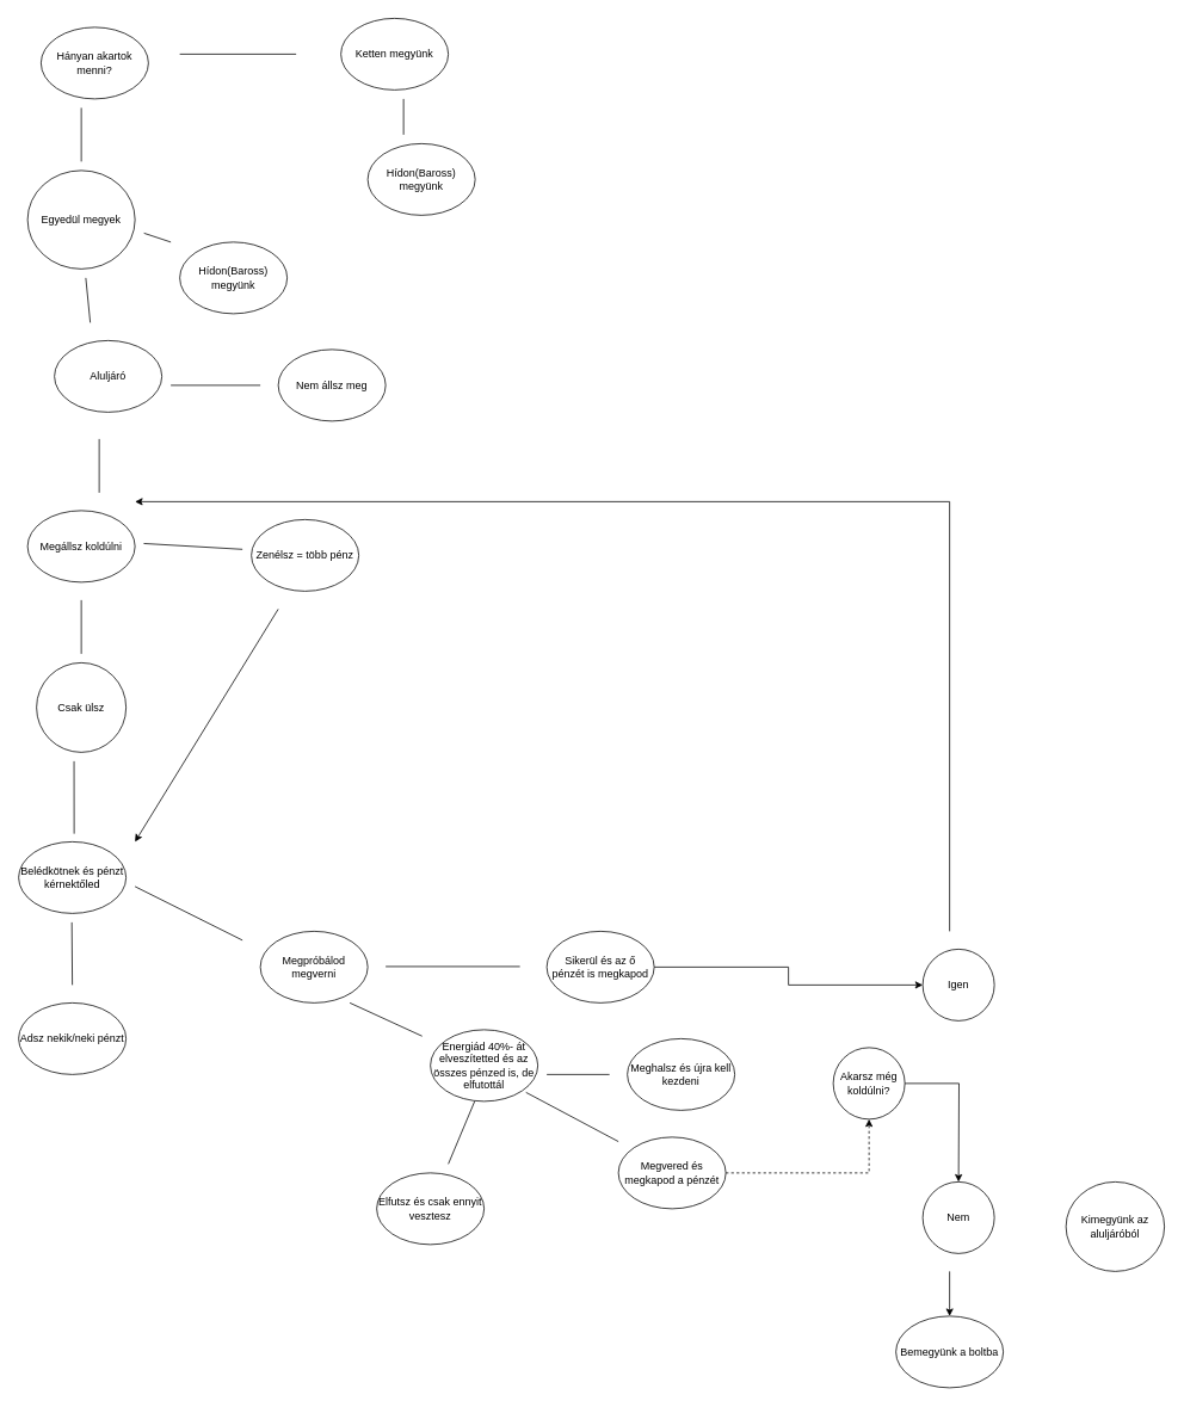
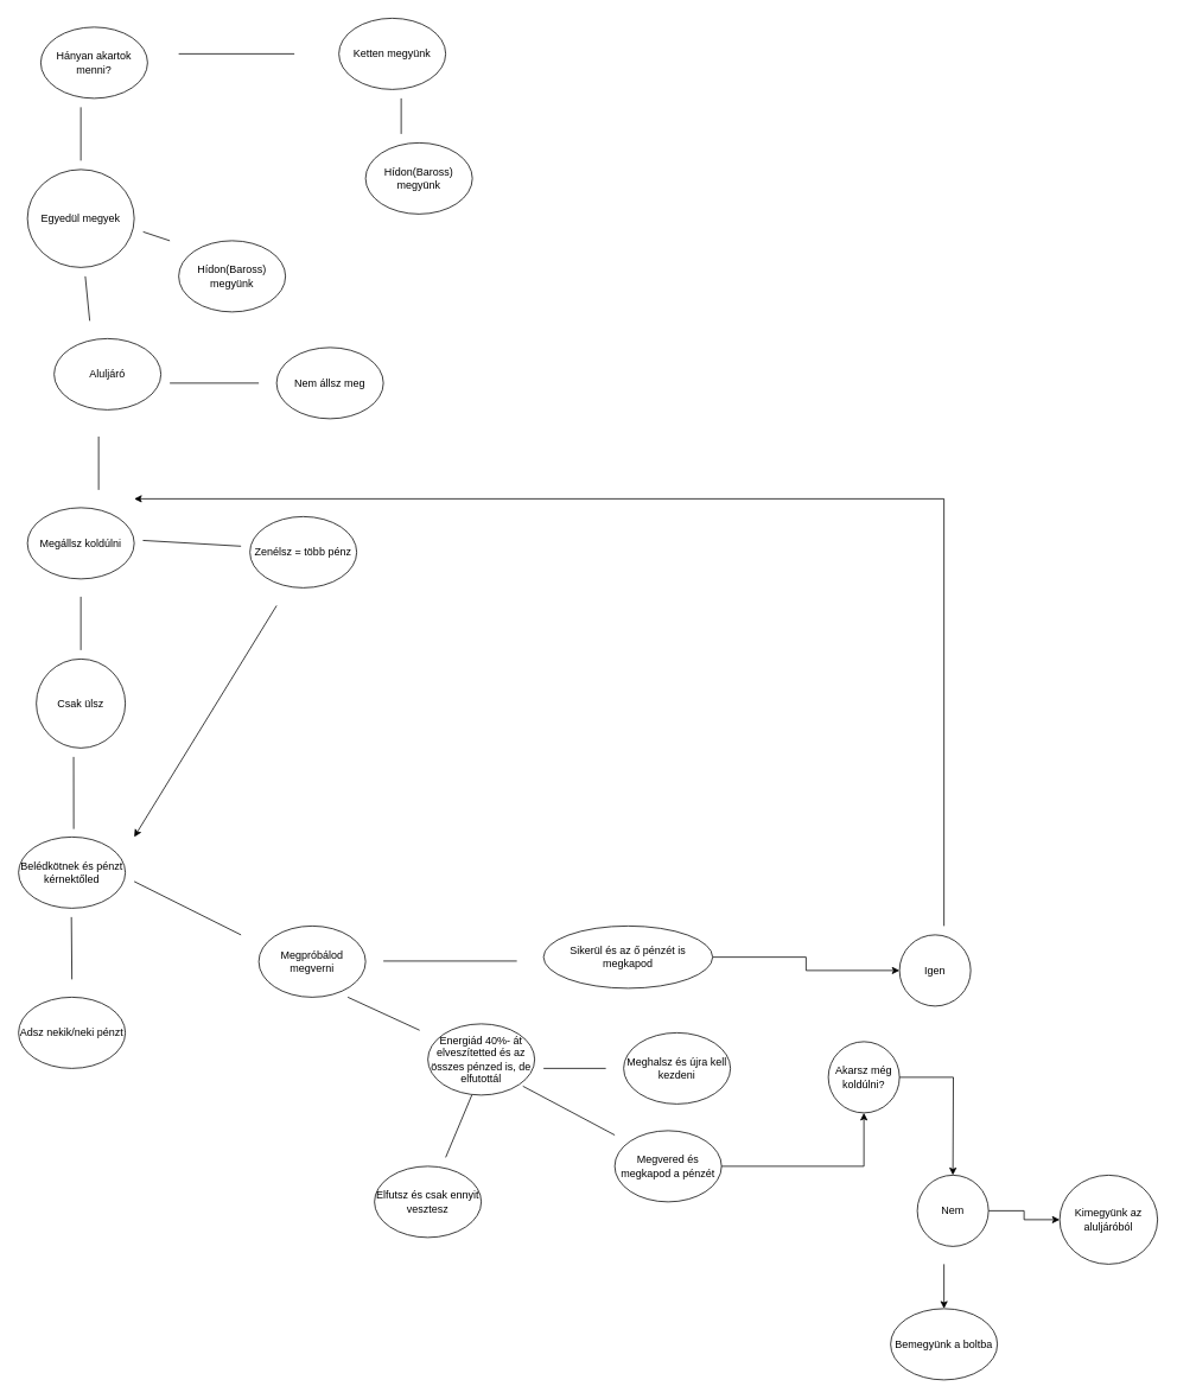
  <mxCell id="0" />
  <mxCell id="1" parent="0" />
  <mxCell id="2" value="Hányan akartok menni?" style="ellipse;whiteSpace=wrap;html=1;" vertex="1" parent="1"><mxGeometry x="45" y="30" width="120" height="80" as="geometry" /></mxCell>
  <mxCell id="3" value="" style="endArrow=none;html=1;rounded=0;" edge="1" parent="1"><mxGeometry width="50" height="50" relative="1" as="geometry"><mxPoint x="90" y="180" as="sourcePoint" /><mxPoint x="90" y="120" as="targetPoint" /></mxGeometry></mxCell>
  <mxCell id="4" value="" style="endArrow=none;html=1;rounded=0;" edge="1" parent="1"><mxGeometry width="50" height="50" relative="1" as="geometry"><mxPoint x="330" y="60" as="sourcePoint" /><mxPoint x="200" y="60" as="targetPoint" /></mxGeometry></mxCell>
  <mxCell id="5" value="Egyedül megyek" style="ellipse;whiteSpace=wrap;html=1;" vertex="1" parent="1"><mxGeometry x="30" y="190" width="120" height="110" as="geometry" /></mxCell>
  <mxCell id="6" value="Ketten megyünk" style="ellipse;whiteSpace=wrap;html=1;" vertex="1" parent="1"><mxGeometry x="380" y="20" width="120" height="80" as="geometry" /></mxCell>
  <mxCell id="7" value="" style="endArrow=none;html=1;rounded=0;" edge="1" parent="1"><mxGeometry width="50" height="50" relative="1" as="geometry"><mxPoint x="190" y="270" as="sourcePoint" /><mxPoint x="160" y="260" as="targetPoint" /></mxGeometry></mxCell>
  <mxCell id="8" value="Aluljáró" style="ellipse;whiteSpace=wrap;html=1;" vertex="1" parent="1"><mxGeometry x="60" y="380" width="120" height="80" as="geometry" /></mxCell>
  <mxCell id="9" value="Hídon(Baross) megyünk" style="ellipse;whiteSpace=wrap;html=1;" vertex="1" parent="1"><mxGeometry x="410" y="160" width="120" height="80" as="geometry" /></mxCell>
  <mxCell id="10" value="" style="endArrow=none;html=1;rounded=0;" edge="1" parent="1"><mxGeometry width="50" height="50" relative="1" as="geometry"><mxPoint x="100" y="360" as="sourcePoint" /><mxPoint x="95" y="310" as="targetPoint" /></mxGeometry></mxCell>
  <mxCell id="11" value="" style="endArrow=none;html=1;rounded=0;" edge="1" parent="1"><mxGeometry width="50" height="50" relative="1" as="geometry"><mxPoint x="190" y="430" as="sourcePoint" /><mxPoint x="290" y="430" as="targetPoint" /></mxGeometry></mxCell>
  <mxCell id="12" value="Megállsz koldúlni" style="ellipse;whiteSpace=wrap;html=1;" vertex="1" parent="1"><mxGeometry x="30" y="570" width="120" height="80" as="geometry" /></mxCell>
  <mxCell id="13" value="Nem állsz meg" style="ellipse;whiteSpace=wrap;html=1;" vertex="1" parent="1"><mxGeometry x="310" y="390" width="120" height="80" as="geometry" /></mxCell>
  <mxCell id="14" value="" style="endArrow=none;html=1;rounded=0;" edge="1" parent="1"><mxGeometry width="50" height="50" relative="1" as="geometry"><mxPoint x="159.77" y="606.76" as="sourcePoint" /><mxPoint x="270.002" y="613.244" as="targetPoint" /><Array as="points" /></mxGeometry></mxCell>
  <mxCell id="15" value="Zenélsz = több pénz" style="ellipse;whiteSpace=wrap;html=1;" vertex="1" parent="1"><mxGeometry x="280" y="580" width="120" height="80" as="geometry" /></mxCell>
  <mxCell id="16" value="Csak ülsz" style="ellipse;whiteSpace=wrap;html=1;aspect=fixed;" vertex="1" parent="1"><mxGeometry x="40" y="740" width="100" height="100" as="geometry" /></mxCell>
  <mxCell id="17" value="" style="endArrow=none;html=1;rounded=0;" edge="1" parent="1"><mxGeometry width="50" height="50" relative="1" as="geometry"><mxPoint x="110" y="550" as="sourcePoint" /><mxPoint x="110" y="490" as="targetPoint" /></mxGeometry></mxCell>
  <mxCell id="18" value="" style="endArrow=none;html=1;rounded=0;" edge="1" parent="1"><mxGeometry width="50" height="50" relative="1" as="geometry"><mxPoint x="450" y="150" as="sourcePoint" /><mxPoint x="450" y="110" as="targetPoint" /></mxGeometry></mxCell>
  <mxCell id="19" value="Hídon(Baross) megyünk" style="ellipse;whiteSpace=wrap;html=1;" vertex="1" parent="1"><mxGeometry x="200" y="270" width="120" height="80" as="geometry" /></mxCell>
  <mxCell id="20" value="" style="endArrow=none;html=1;rounded=0;" edge="1" parent="1"><mxGeometry width="50" height="50" relative="1" as="geometry"><mxPoint x="90" y="730" as="sourcePoint" /><mxPoint x="90" y="670" as="targetPoint" /></mxGeometry></mxCell>
  <mxCell id="21" value="" style="endArrow=none;html=1;rounded=0;" edge="1" parent="1"><mxGeometry width="50" height="50" relative="1" as="geometry"><mxPoint x="81.91" y="850" as="sourcePoint" /><mxPoint x="82" y="931" as="targetPoint" /></mxGeometry></mxCell>
  <mxCell id="22" value="Belédkötnek és pénzt kérnektőled&lt;br&gt;" style="ellipse;whiteSpace=wrap;html=1;" vertex="1" parent="1"><mxGeometry x="20" y="940" width="120" height="80" as="geometry" /></mxCell>
  <mxCell id="23" value="" style="endArrow=none;html=1;rounded=0;" edge="1" parent="1"><mxGeometry width="50" height="50" relative="1" as="geometry"><mxPoint x="79.41" y="1030" as="sourcePoint" /><mxPoint x="80" y="1100" as="targetPoint" /></mxGeometry></mxCell>
  <mxCell id="24" value="" style="endArrow=none;html=1;rounded=0;" edge="1" parent="1"><mxGeometry width="50" height="50" relative="1" as="geometry"><mxPoint x="270" y="1050" as="sourcePoint" /><mxPoint x="150" y="990" as="targetPoint" /></mxGeometry></mxCell>
  <mxCell id="25" value="Adsz nekik/neki pénzt" style="ellipse;whiteSpace=wrap;html=1;" vertex="1" parent="1"><mxGeometry x="20" y="1120" width="120" height="80" as="geometry" /></mxCell>
  <mxCell id="26" value="Megpróbálod megverni" style="ellipse;whiteSpace=wrap;html=1;" vertex="1" parent="1"><mxGeometry x="290" y="1040" width="120" height="80" as="geometry" /></mxCell>
  <mxCell id="27" value="" style="endArrow=none;html=1;rounded=0;" edge="1" parent="1"><mxGeometry width="50" height="50" relative="1" as="geometry"><mxPoint x="390" y="1120" as="sourcePoint" /><mxPoint x="470.741" y="1157.162" as="targetPoint" /></mxGeometry></mxCell>
  <mxCell id="28" value="Energiád 40%- át elveszítetted és az összes pénzed is, de elfutottál" style="ellipse;whiteSpace=wrap;html=1;" vertex="1" parent="1"><mxGeometry x="480" y="1150" width="120" height="80" as="geometry" /></mxCell>
  <mxCell id="29" value="" style="endArrow=none;html=1;rounded=0;" edge="1" parent="1"><mxGeometry width="50" height="50" relative="1" as="geometry"><mxPoint x="529.41" y="1230" as="sourcePoint" /><mxPoint x="500" y="1300" as="targetPoint" /><Array as="points"><mxPoint x="529.41" y="1230" /></Array></mxGeometry></mxCell>
  <mxCell id="30" value="Elfutsz és csak ennyit vesztesz" style="ellipse;whiteSpace=wrap;html=1;" vertex="1" parent="1"><mxGeometry x="420" y="1310" width="120" height="80" as="geometry" /></mxCell>
  <mxCell id="31" value="" style="endArrow=none;html=1;rounded=0;" edge="1" parent="1"><mxGeometry width="50" height="50" relative="1" as="geometry"><mxPoint x="610" y="1200" as="sourcePoint" /><mxPoint x="680" y="1200" as="targetPoint" /></mxGeometry></mxCell>
  <mxCell id="32" value="Meghalsz és újra kell kezdeni" style="ellipse;whiteSpace=wrap;html=1;" vertex="1" parent="1"><mxGeometry x="700" y="1160" width="120" height="80" as="geometry" /></mxCell>
  <mxCell id="33" value="" style="endArrow=none;html=1;rounded=0;" edge="1" parent="1"><mxGeometry width="50" height="50" relative="1" as="geometry"><mxPoint x="430" y="1079.41" as="sourcePoint" /><mxPoint x="580" y="1079.41" as="targetPoint" /></mxGeometry></mxCell>
  <mxCell id="34" value="" style="edgeStyle=orthogonalEdgeStyle;rounded=0;orthogonalLoop=1;jettySize=auto;html=1;" edge="1" parent="1" source="35" target="41"><mxGeometry relative="1" as="geometry" /></mxCell>
- <mxCell id="35" value="Sikerül és az ő pénzét is megkapod" style="ellipse;whiteSpace=wrap;html=1;" vertex="1" parent="1"><mxGeometry x="610" y="1040" width="120" height="80" as="geometry" /></mxCell>
+ <mxCell id="35" value="Sikerül és az ő pénzét is megkapod" style="ellipse;whiteSpace=wrap;html=1;" vertex="1" parent="1"><mxGeometry x="610" y="1040" width="190" height="70" as="geometry" /></mxCell>
  <mxCell id="36" value="" style="endArrow=none;html=1;rounded=0;" edge="1" parent="1"><mxGeometry width="50" height="50" relative="1" as="geometry"><mxPoint x="586.78" y="1220" as="sourcePoint" /><mxPoint x="690" y="1274.952" as="targetPoint" /></mxGeometry></mxCell>
- <mxCell id="37" value="" style="edgeStyle=orthogonalEdgeStyle;rounded=0;orthogonalLoop=1;jettySize=auto;html=1;entryX=0.5;entryY=1;entryDx=0;entryDy=0;dashed=1;" edge="1" parent="1" source="38" target="40"><mxGeometry relative="1" as="geometry"><mxPoint x="910" y="1320" as="targetPoint" /></mxGeometry></mxCell>
+ <mxCell id="37" value="" style="edgeStyle=orthogonalEdgeStyle;rounded=0;orthogonalLoop=1;jettySize=auto;html=1;entryX=0.5;entryY=1;entryDx=0;entryDy=0;" edge="1" parent="1" source="38" target="40"><mxGeometry relative="1" as="geometry"><mxPoint x="910" y="1320" as="targetPoint" /></mxGeometry></mxCell>
  <mxCell id="38" value="Megvered és megkapod a pénzét" style="ellipse;whiteSpace=wrap;html=1;" vertex="1" parent="1"><mxGeometry x="690" y="1270" width="120" height="80" as="geometry" /></mxCell>
  <mxCell id="39" style="edgeStyle=orthogonalEdgeStyle;rounded=0;orthogonalLoop=1;jettySize=auto;html=1;" edge="1" parent="1" source="40"><mxGeometry relative="1" as="geometry"><mxPoint x="1070" y="1320" as="targetPoint" /></mxGeometry></mxCell>
  <mxCell id="40" value="Akarsz még koldúlni?" style="ellipse;whiteSpace=wrap;html=1;" vertex="1" parent="1"><mxGeometry x="930" y="1170" width="80" height="80" as="geometry" /></mxCell>
- <mxCell id="41" value="Igen" style="ellipse;whiteSpace=wrap;html=1;" vertex="1" parent="1"><mxGeometry x="1030" y="1060" width="80" height="80" as="geometry" /></mxCell>
+ <mxCell id="41" value="Igen" style="ellipse;whiteSpace=wrap;html=1;" vertex="1" parent="1"><mxGeometry x="1010" y="1050" width="80" height="80" as="geometry" /></mxCell>
+ <mxCell id="42" value="" style="edgeStyle=orthogonalEdgeStyle;rounded=0;orthogonalLoop=1;jettySize=auto;html=1;" edge="1" parent="1" source="43" target="48"><mxGeometry relative="1" as="geometry" /></mxCell>
  <mxCell id="43" value="Nem" style="ellipse;whiteSpace=wrap;html=1;" vertex="1" parent="1"><mxGeometry x="1030" y="1320" width="80" height="80" as="geometry" /></mxCell>
  <mxCell id="44" value="" style="endArrow=classic;html=1;rounded=0;" edge="1" parent="1"><mxGeometry width="50" height="50" relative="1" as="geometry"><mxPoint x="1060" y="1040" as="sourcePoint" /><mxPoint x="150" y="560" as="targetPoint" /><Array as="points"><mxPoint x="1060" y="560" /></Array></mxGeometry></mxCell>
  <mxCell id="45" value="" style="endArrow=classic;html=1;rounded=0;" edge="1" parent="1"><mxGeometry width="50" height="50" relative="1" as="geometry"><mxPoint x="310" y="680" as="sourcePoint" /><mxPoint x="150" y="940" as="targetPoint" /></mxGeometry></mxCell>
  <mxCell id="46" value="" style="endArrow=classic;html=1;rounded=0;" edge="1" parent="1" target="47"><mxGeometry width="50" height="50" relative="1" as="geometry"><mxPoint x="1060" y="1420" as="sourcePoint" /><mxPoint x="1060" y="1510" as="targetPoint" /></mxGeometry></mxCell>
  <mxCell id="47" value="Bemegyünk a boltba" style="ellipse;whiteSpace=wrap;html=1;" vertex="1" parent="1"><mxGeometry x="1000" y="1470" width="120" height="80" as="geometry" /></mxCell>
  <mxCell id="48" value="Kimegyünk az aluljáróból" style="ellipse;whiteSpace=wrap;html=1;" vertex="1" parent="1"><mxGeometry x="1190" y="1320" width="110" height="100" as="geometry" /></mxCell>
